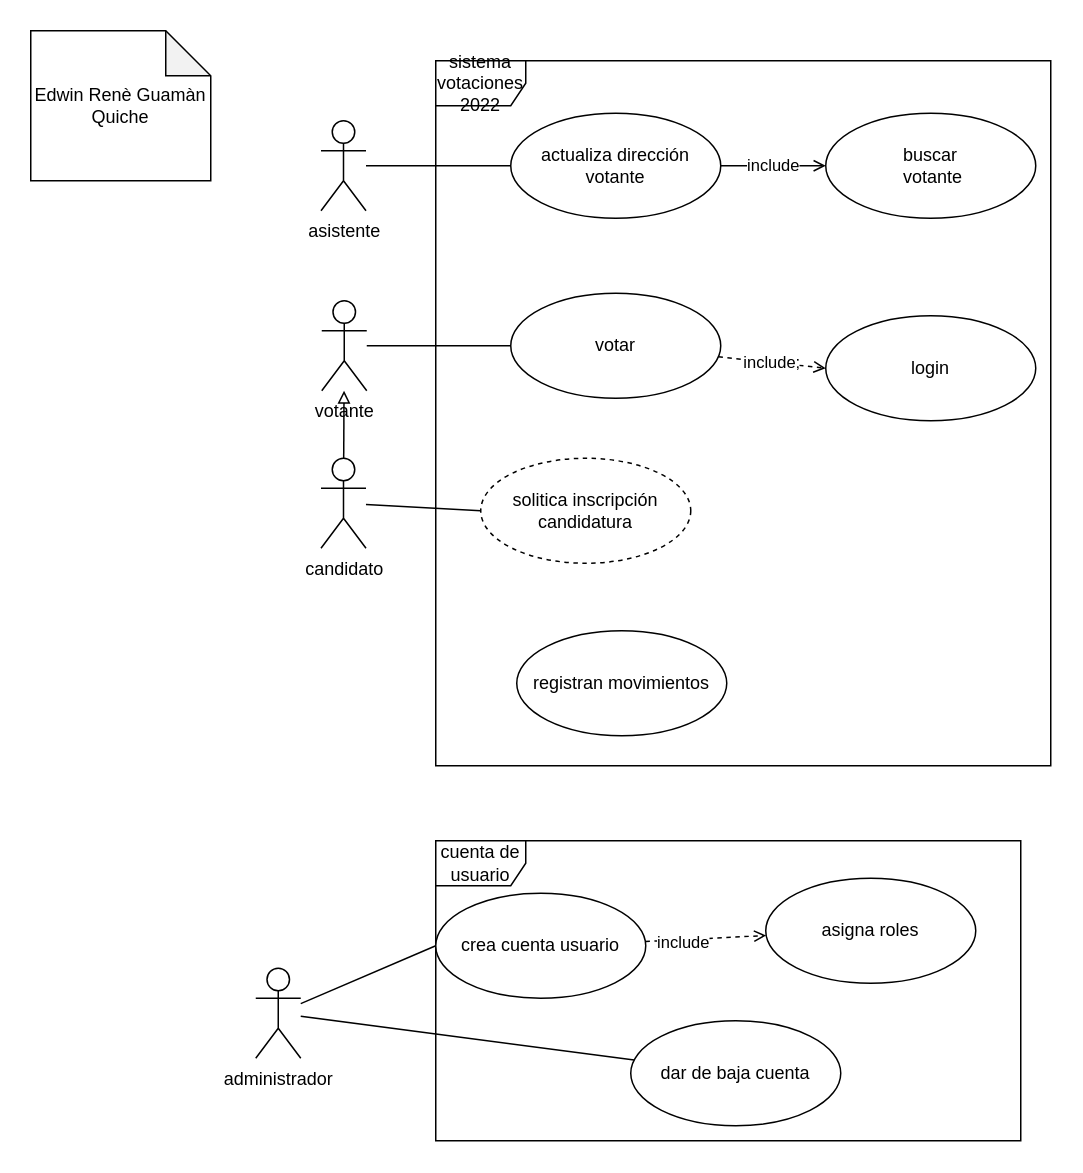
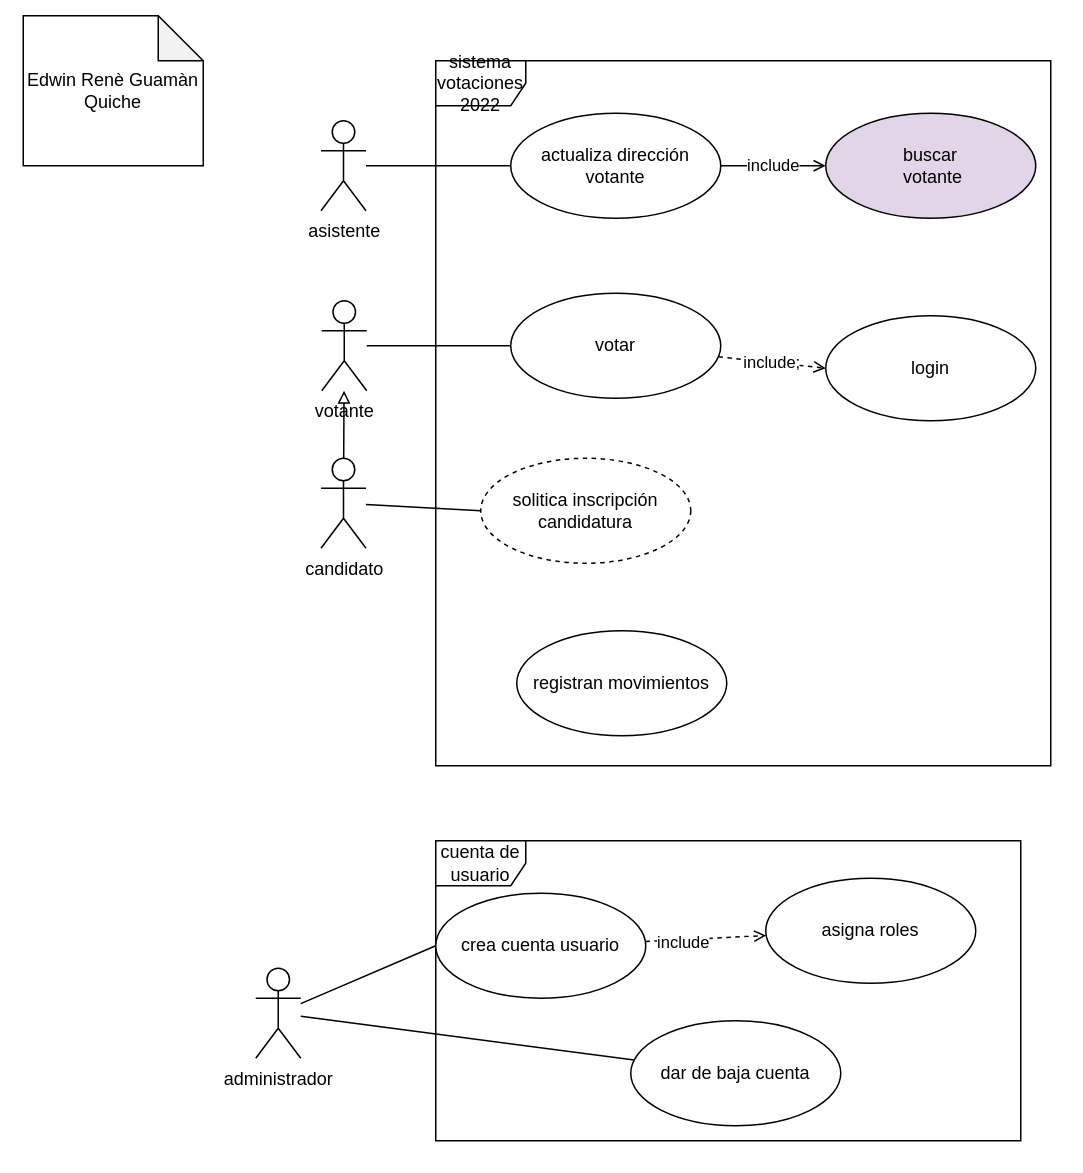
  <mxCell id="0" />
  <mxCell id="1" parent="0" />
  <mxCell id="2" value="cuenta de usuario" style="shape=umlFrame;whiteSpace=wrap;html=1;" vertex="1" parent="1"><mxGeometry x="290" y="560" width="390" height="200" as="geometry" /></mxCell>
  <mxCell id="3" value="sistema votaciones 2022" style="shape=umlFrame;whiteSpace=wrap;html=1;" vertex="1" parent="1"><mxGeometry x="290" y="40" width="410" height="470" as="geometry" /></mxCell>
  <mxCell id="4" style="edgeStyle=none;rounded=0;orthogonalLoop=1;jettySize=auto;html=1;entryX=0;entryY=0.5;entryDx=0;entryDy=0;endArrow=none;endFill=0;" edge="1" parent="1" source="6" target="26"><mxGeometry relative="1" as="geometry" /></mxCell>
  <mxCell id="5" style="edgeStyle=none;rounded=0;orthogonalLoop=1;jettySize=auto;html=1;endArrow=none;endFill=0;" edge="1" parent="1" source="6" target="22"><mxGeometry relative="1" as="geometry" /></mxCell>
  <mxCell id="6" value="administrador" style="shape=umlActor;verticalLabelPosition=bottom;verticalAlign=top;html=1;" vertex="1" parent="1"><mxGeometry x="170" y="645" width="30" height="60" as="geometry" /></mxCell>
  <mxCell id="7" style="edgeStyle=none;rounded=0;orthogonalLoop=1;jettySize=auto;html=1;entryX=0;entryY=0.5;entryDx=0;entryDy=0;endArrow=none;endFill=0;" edge="1" parent="1" source="8" target="17"><mxGeometry relative="1" as="geometry" /></mxCell>
  <mxCell id="8" value="votante" style="shape=umlActor;verticalLabelPosition=bottom;verticalAlign=top;html=1;" vertex="1" parent="1"><mxGeometry x="214" y="200" width="30" height="60" as="geometry" /></mxCell>
  <mxCell id="9" style="edgeStyle=none;rounded=0;orthogonalLoop=1;jettySize=auto;html=1;endArrow=block;endFill=0;" edge="1" parent="1" source="11" target="8"><mxGeometry relative="1" as="geometry" /></mxCell>
  <mxCell id="10" style="edgeStyle=none;rounded=0;orthogonalLoop=1;jettySize=auto;html=1;entryX=0;entryY=0.5;entryDx=0;entryDy=0;endArrow=none;endFill=0;" edge="1" parent="1" source="11" target="18"><mxGeometry relative="1" as="geometry" /></mxCell>
  <mxCell id="11" value="candidato" style="shape=umlActor;verticalLabelPosition=bottom;verticalAlign=top;html=1;" vertex="1" parent="1"><mxGeometry x="213.5" y="305" width="30" height="60" as="geometry" /></mxCell>
  <mxCell id="12" style="rounded=0;orthogonalLoop=1;jettySize=auto;html=1;entryX=0;entryY=0.5;entryDx=0;entryDy=0;endArrow=none;endFill=0;" edge="1" parent="1" source="13" target="15"><mxGeometry relative="1" as="geometry" /></mxCell>
  <mxCell id="13" value="asistente" style="shape=umlActor;verticalLabelPosition=bottom;verticalAlign=top;html=1;" vertex="1" parent="1"><mxGeometry x="213.5" y="80" width="30" height="60" as="geometry" /></mxCell>
  <mxCell id="14" value="include" style="edgeStyle=none;rounded=0;orthogonalLoop=1;jettySize=auto;html=1;dashed=0;endArrow=open;endFill=0;" edge="1" parent="1" source="15" target="21"><mxGeometry relative="1" as="geometry" /></mxCell>
  <mxCell id="15" value="actualiza dirección&lt;br&gt;votante" style="ellipse;whiteSpace=wrap;html=1;" vertex="1" parent="1"><mxGeometry x="340" y="75" width="140" height="70" as="geometry" /></mxCell>
  <mxCell id="16" value="include;" style="edgeStyle=none;rounded=0;orthogonalLoop=1;jettySize=auto;html=1;entryX=0;entryY=0.5;entryDx=0;entryDy=0;endArrow=open;endFill=0;dashed=1;" edge="1" parent="1" source="17" target="20"><mxGeometry relative="1" as="geometry" /></mxCell>
  <mxCell id="17" value="votar" style="ellipse;whiteSpace=wrap;html=1;" vertex="1" parent="1"><mxGeometry x="340" y="195" width="140" height="70" as="geometry" /></mxCell>
  <mxCell id="18" value="solitica inscripción candidatura" style="ellipse;whiteSpace=wrap;html=1;dashed=1;" vertex="1" parent="1"><mxGeometry x="320" y="305" width="140" height="70" as="geometry" /></mxCell>
  <mxCell id="19" value="registran movimientos" style="ellipse;whiteSpace=wrap;html=1;" vertex="1" parent="1"><mxGeometry x="344" y="420" width="140" height="70" as="geometry" /></mxCell>
  <mxCell id="20" value="login" style="ellipse;whiteSpace=wrap;html=1;" vertex="1" parent="1"><mxGeometry x="550" y="210" width="140" height="70" as="geometry" /></mxCell>
- <mxCell id="21" value="buscar&lt;br&gt;&amp;nbsp;votante" style="ellipse;whiteSpace=wrap;html=1;" vertex="1" parent="1"><mxGeometry x="550" y="75" width="140" height="70" as="geometry" /></mxCell>
+ <mxCell id="21" value="buscar&lt;br&gt;&amp;nbsp;votante" style="ellipse;whiteSpace=wrap;html=1;fillColor=#e1d5e7;" vertex="1" parent="1"><mxGeometry x="550" y="75" width="140" height="70" as="geometry" /></mxCell>
  <mxCell id="22" value="dar de baja cuenta" style="ellipse;whiteSpace=wrap;html=1;" vertex="1" parent="1"><mxGeometry x="420" y="680" width="140" height="70" as="geometry" /></mxCell>
  <mxCell id="23" value="asigna roles" style="ellipse;whiteSpace=wrap;html=1;" vertex="1" parent="1"><mxGeometry x="510" y="585" width="140" height="70" as="geometry" /></mxCell>
  <mxCell id="24" style="edgeStyle=none;rounded=0;orthogonalLoop=1;jettySize=auto;html=1;endArrow=open;endFill=0;dashed=1;" edge="1" parent="1" source="26" target="23"><mxGeometry relative="1" as="geometry" /></mxCell>
  <mxCell id="25" value="include" style="edgeLabel;html=1;align=center;verticalAlign=middle;resizable=0;points=[];" vertex="1" connectable="0" parent="24"><mxGeometry x="-0.377" y="-2" relative="1" as="geometry"><mxPoint as="offset" /></mxGeometry></mxCell>
  <mxCell id="26" value="crea cuenta usuario" style="ellipse;whiteSpace=wrap;html=1;" vertex="1" parent="1"><mxGeometry x="290" y="595" width="140" height="70" as="geometry" /></mxCell>
- <mxCell id="27" value="Edwin Renè Guamàn Quiche" style="shape=note;whiteSpace=wrap;html=1;backgroundOutline=1;darkOpacity=0.05;" vertex="1" parent="1"><mxGeometry x="20" y="20" width="120" height="100" as="geometry" /></mxCell>
+ <mxCell id="27" value="Edwin Renè Guamàn Quiche" style="shape=note;whiteSpace=wrap;html=1;backgroundOutline=1;darkOpacity=0.05;" vertex="1" parent="1"><mxGeometry x="15" y="10" width="120" height="100" as="geometry" /></mxCell>
